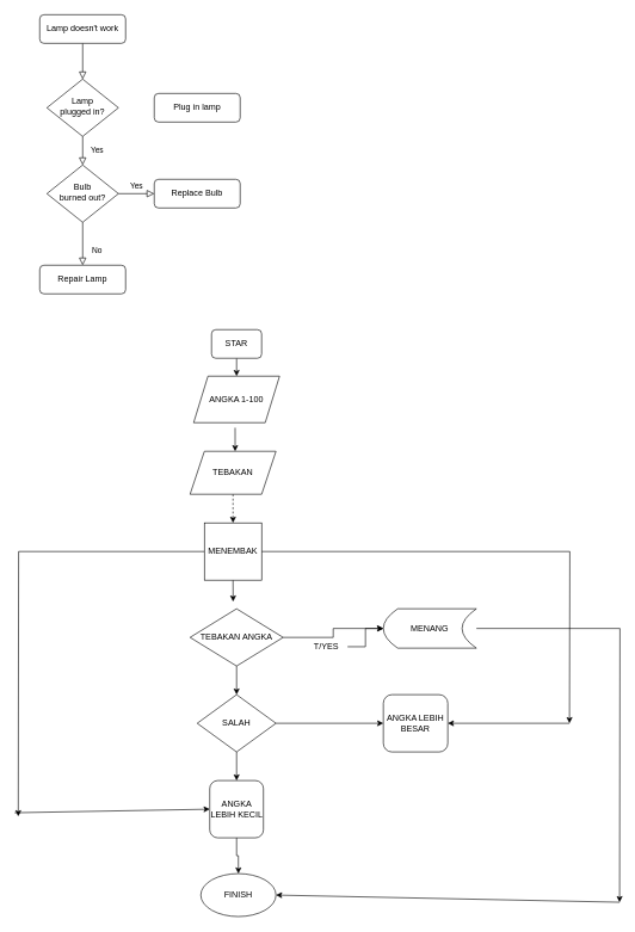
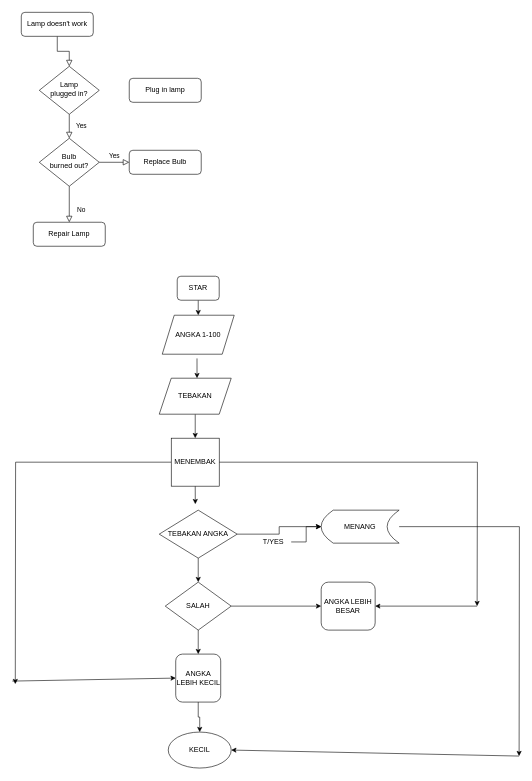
  <mxCell id="0" />
  <mxCell id="1" parent="0" />
  <mxCell id="2" value="" style="rounded=0;html=1;jettySize=auto;orthogonalLoop=1;fontSize=11;endArrow=block;endFill=0;endSize=8;strokeWidth=1;shadow=0;labelBackgroundColor=none;edgeStyle=orthogonalEdgeStyle;" parent="1" source="3" target="5" edge="1"><mxGeometry relative="1" as="geometry" /></mxCell>
- <mxCell id="3" value="Lamp doesn't work" style="rounded=1;whiteSpace=wrap;html=1;fontSize=12;glass=0;strokeWidth=1;shadow=0;" parent="1" vertex="1"><mxGeometry x="55" y="20" width="120" height="40" as="geometry" /></mxCell>
+ <mxCell id="3" value="Lamp doesn't work" style="rounded=1;whiteSpace=wrap;html=1;fontSize=12;glass=0;strokeWidth=1;shadow=0;" parent="1" vertex="1"><mxGeometry x="35" y="20" width="120" height="40" as="geometry" /></mxCell>
  <mxCell id="4" value="Yes" style="rounded=0;html=1;jettySize=auto;orthogonalLoop=1;fontSize=11;endArrow=block;endFill=0;endSize=8;strokeWidth=1;shadow=0;labelBackgroundColor=none;edgeStyle=orthogonalEdgeStyle;" parent="1" source="5" target="9" edge="1"><mxGeometry y="20" relative="1" as="geometry"><mxPoint as="offset" /></mxGeometry></mxCell>
  <mxCell id="5" value="Lamp&lt;br&gt;plugged in?" style="rhombus;whiteSpace=wrap;html=1;shadow=0;fontFamily=Helvetica;fontSize=12;align=center;strokeWidth=1;spacing=6;spacingTop=-4;" parent="1" vertex="1"><mxGeometry x="65" y="110" width="100" height="80" as="geometry" /></mxCell>
  <mxCell id="6" value="Plug in lamp" style="rounded=1;whiteSpace=wrap;html=1;fontSize=12;glass=0;strokeWidth=1;shadow=0;" parent="1" vertex="1"><mxGeometry x="215" y="130" width="120" height="40" as="geometry" /></mxCell>
  <mxCell id="7" value="No" style="rounded=0;html=1;jettySize=auto;orthogonalLoop=1;fontSize=11;endArrow=block;endFill=0;endSize=8;strokeWidth=1;shadow=0;labelBackgroundColor=none;edgeStyle=orthogonalEdgeStyle;" parent="1" source="9" target="10" edge="1"><mxGeometry x="0.333" y="20" relative="1" as="geometry"><mxPoint as="offset" /></mxGeometry></mxCell>
  <mxCell id="8" value="Yes" style="edgeStyle=orthogonalEdgeStyle;rounded=0;html=1;jettySize=auto;orthogonalLoop=1;fontSize=11;endArrow=block;endFill=0;endSize=8;strokeWidth=1;shadow=0;labelBackgroundColor=none;" parent="1" source="9" target="11" edge="1"><mxGeometry y="10" relative="1" as="geometry"><mxPoint as="offset" /></mxGeometry></mxCell>
  <mxCell id="9" value="Bulb&lt;br&gt;burned out?" style="rhombus;whiteSpace=wrap;html=1;shadow=0;fontFamily=Helvetica;fontSize=12;align=center;strokeWidth=1;spacing=6;spacingTop=-4;" parent="1" vertex="1"><mxGeometry x="65" y="230" width="100" height="80" as="geometry" /></mxCell>
  <mxCell id="10" value="Repair Lamp" style="rounded=1;whiteSpace=wrap;html=1;fontSize=12;glass=0;strokeWidth=1;shadow=0;" parent="1" vertex="1"><mxGeometry x="55" y="370" width="120" height="40" as="geometry" /></mxCell>
  <mxCell id="11" value="Replace Bulb" style="rounded=1;whiteSpace=wrap;html=1;fontSize=12;glass=0;strokeWidth=1;shadow=0;" parent="1" vertex="1"><mxGeometry x="215" y="250" width="120" height="40" as="geometry" /></mxCell>
  <mxCell id="12" value="ANGKA 1-100" style="shape=parallelogram;perimeter=parallelogramPerimeter;whiteSpace=wrap;html=1;fixedSize=1;" vertex="1" parent="1"><mxGeometry x="270" y="525" width="120" height="65" as="geometry" /></mxCell>
  <mxCell id="13" style="edgeStyle=orthogonalEdgeStyle;rounded=0;orthogonalLoop=1;jettySize=auto;html=1;exitX=0.5;exitY=1;exitDx=0;exitDy=0;entryX=0.5;entryY=0;entryDx=0;entryDy=0;" edge="1" parent="1" source="14" target="12"><mxGeometry relative="1" as="geometry" /></mxCell>
  <mxCell id="14" value="STAR" style="rounded=1;whiteSpace=wrap;html=1;" vertex="1" parent="1"><mxGeometry x="295" y="460" width="70" height="40" as="geometry" /></mxCell>
- <mxCell id="15" style="edgeStyle=orthogonalEdgeStyle;rounded=0;orthogonalLoop=1;jettySize=auto;html=1;exitX=0.5;exitY=1;exitDx=0;exitDy=0;entryX=0.5;entryY=0;entryDx=0;entryDy=0;dashed=1;" edge="1" parent="1" source="16" target="20"><mxGeometry relative="1" as="geometry" /></mxCell>
+ <mxCell id="15" style="edgeStyle=orthogonalEdgeStyle;rounded=0;orthogonalLoop=1;jettySize=auto;html=1;exitX=0.5;exitY=1;exitDx=0;exitDy=0;entryX=0.5;entryY=0;entryDx=0;entryDy=0;" edge="1" parent="1" source="16" target="20"><mxGeometry relative="1" as="geometry" /></mxCell>
  <mxCell id="16" value="TEBAKAN" style="shape=parallelogram;perimeter=parallelogramPerimeter;whiteSpace=wrap;html=1;fixedSize=1;" vertex="1" parent="1"><mxGeometry x="265" y="630" width="120" height="60" as="geometry" /></mxCell>
  <mxCell id="17" style="edgeStyle=orthogonalEdgeStyle;rounded=0;orthogonalLoop=1;jettySize=auto;html=1;exitX=0;exitY=0.5;exitDx=0;exitDy=0;exitPerimeter=0;" edge="1" parent="1" source="20"><mxGeometry relative="1" as="geometry"><mxPoint x="25" y="1140" as="targetPoint" /><mxPoint x="275" y="770" as="sourcePoint" /></mxGeometry></mxCell>
  <mxCell id="18" style="edgeStyle=orthogonalEdgeStyle;rounded=0;orthogonalLoop=1;jettySize=auto;html=1;exitX=1;exitY=0.5;exitDx=0;exitDy=0;" edge="1" parent="1" source="20"><mxGeometry relative="1" as="geometry"><mxPoint x="795" y="1010" as="targetPoint" /></mxGeometry></mxCell>
  <mxCell id="19" style="edgeStyle=orthogonalEdgeStyle;rounded=0;orthogonalLoop=1;jettySize=auto;html=1;exitX=0.5;exitY=1;exitDx=0;exitDy=0;" edge="1" parent="1" source="20"><mxGeometry relative="1" as="geometry"><mxPoint x="325.143" y="840" as="targetPoint" /></mxGeometry></mxCell>
  <mxCell id="20" value="MENEMBAK" style="whiteSpace=wrap;html=1;aspect=fixed;" vertex="1" parent="1"><mxGeometry x="285" y="730" width="80" height="80" as="geometry" /></mxCell>
  <mxCell id="21" style="edgeStyle=orthogonalEdgeStyle;rounded=0;orthogonalLoop=1;jettySize=auto;html=1;exitX=1;exitY=0.5;exitDx=0;exitDy=0;" edge="1" parent="1" source="23" target="32"><mxGeometry relative="1" as="geometry"><mxPoint x="575" y="890" as="targetPoint" /></mxGeometry></mxCell>
  <mxCell id="22" style="edgeStyle=orthogonalEdgeStyle;rounded=0;orthogonalLoop=1;jettySize=auto;html=1;exitX=0.5;exitY=1;exitDx=0;exitDy=0;entryX=0.5;entryY=0;entryDx=0;entryDy=0;" edge="1" parent="1" source="23" target="26"><mxGeometry relative="1" as="geometry" /></mxCell>
  <mxCell id="23" value="TEBAKAN ANGKA" style="rhombus;whiteSpace=wrap;html=1;" vertex="1" parent="1"><mxGeometry x="265" y="850" width="130" height="80" as="geometry" /></mxCell>
  <mxCell id="24" style="edgeStyle=orthogonalEdgeStyle;rounded=0;orthogonalLoop=1;jettySize=auto;html=1;exitX=1;exitY=0.5;exitDx=0;exitDy=0;entryX=0;entryY=0.5;entryDx=0;entryDy=0;" edge="1" parent="1" source="26" target="33"><mxGeometry relative="1" as="geometry" /></mxCell>
  <mxCell id="25" style="edgeStyle=orthogonalEdgeStyle;rounded=0;orthogonalLoop=1;jettySize=auto;html=1;exitX=0.5;exitY=1;exitDx=0;exitDy=0;entryX=0.5;entryY=0;entryDx=0;entryDy=0;" edge="1" parent="1" source="26" target="28"><mxGeometry relative="1" as="geometry" /></mxCell>
  <mxCell id="26" value="SALAH" style="rhombus;whiteSpace=wrap;html=1;" vertex="1" parent="1"><mxGeometry x="275" y="970" width="110" height="80" as="geometry" /></mxCell>
  <mxCell id="27" style="edgeStyle=orthogonalEdgeStyle;rounded=0;orthogonalLoop=1;jettySize=auto;html=1;exitX=0.5;exitY=1;exitDx=0;exitDy=0;entryX=0.5;entryY=0;entryDx=0;entryDy=0;" edge="1" parent="1" source="28" target="29"><mxGeometry relative="1" as="geometry" /></mxCell>
  <mxCell id="28" value="&lt;div&gt;ANGKA&lt;/div&gt;&lt;div&gt;LEBIH KECIL&lt;br&gt;&lt;/div&gt;" style="rounded=1;whiteSpace=wrap;html=1;" vertex="1" parent="1"><mxGeometry x="292.5" y="1090" width="75" height="80" as="geometry" /></mxCell>
- <mxCell id="29" value="FINISH" style="ellipse;whiteSpace=wrap;html=1;" vertex="1" parent="1"><mxGeometry x="280" y="1220" width="105" height="60" as="geometry" /></mxCell>
+ <mxCell id="29" value="KECIL" style="ellipse;whiteSpace=wrap;html=1;" vertex="1" parent="1"><mxGeometry x="280" y="1220" width="105" height="60" as="geometry" /></mxCell>
  <mxCell id="30" value="" style="endArrow=classic;html=1;rounded=0;exitX=0.483;exitY=1.108;exitDx=0;exitDy=0;exitPerimeter=0;" edge="1" parent="1" source="12"><mxGeometry width="50" height="50" relative="1" as="geometry"><mxPoint x="285" y="750" as="sourcePoint" /><mxPoint x="328" y="630" as="targetPoint" /></mxGeometry></mxCell>
  <mxCell id="31" style="edgeStyle=orthogonalEdgeStyle;rounded=0;orthogonalLoop=1;jettySize=auto;html=1;" edge="1" parent="1" source="32"><mxGeometry relative="1" as="geometry"><mxPoint x="865" y="1260" as="targetPoint" /></mxGeometry></mxCell>
  <mxCell id="32" value="MENANG" style="shape=dataStorage;whiteSpace=wrap;html=1;fixedSize=1;" vertex="1" parent="1"><mxGeometry x="535" y="850" width="130" height="55" as="geometry" /></mxCell>
  <mxCell id="33" value="&lt;div&gt;ANGKA LEBIH&lt;/div&gt;&lt;div&gt;BESAR &lt;br&gt;&lt;/div&gt;" style="rounded=1;whiteSpace=wrap;html=1;" vertex="1" parent="1"><mxGeometry x="535" y="970" width="90" height="80" as="geometry" /></mxCell>
  <mxCell id="34" value="" style="edgeStyle=orthogonalEdgeStyle;rounded=0;orthogonalLoop=1;jettySize=auto;html=1;" edge="1" parent="1" source="35" target="32"><mxGeometry relative="1" as="geometry" /></mxCell>
  <mxCell id="35" value="T/YES" style="text;html=1;align=center;verticalAlign=middle;resizable=0;points=[];autosize=1;strokeColor=none;fillColor=none;" vertex="1" parent="1"><mxGeometry x="425" y="888" width="60" height="30" as="geometry" /></mxCell>
  <mxCell id="36" value="" style="endArrow=classic;html=1;rounded=0;entryX=1;entryY=0.5;entryDx=0;entryDy=0;" edge="1" parent="1" target="33"><mxGeometry width="50" height="50" relative="1" as="geometry"><mxPoint x="795" y="1010" as="sourcePoint" /><mxPoint x="535" y="960" as="targetPoint" /></mxGeometry></mxCell>
  <mxCell id="37" value="" style="endArrow=classic;html=1;rounded=0;entryX=1;entryY=0.5;entryDx=0;entryDy=0;" edge="1" parent="1" target="29"><mxGeometry width="50" height="50" relative="1" as="geometry"><mxPoint x="865" y="1260" as="sourcePoint" /><mxPoint x="535" y="1050" as="targetPoint" /></mxGeometry></mxCell>
  <mxCell id="38" value="" style="endArrow=classic;html=1;rounded=0;entryX=0;entryY=0.5;entryDx=0;entryDy=0;" edge="1" parent="1" target="28"><mxGeometry width="50" height="50" relative="1" as="geometry"><mxPoint x="20" y="1135" as="sourcePoint" /><mxPoint x="530" y="1125" as="targetPoint" /></mxGeometry></mxCell>
